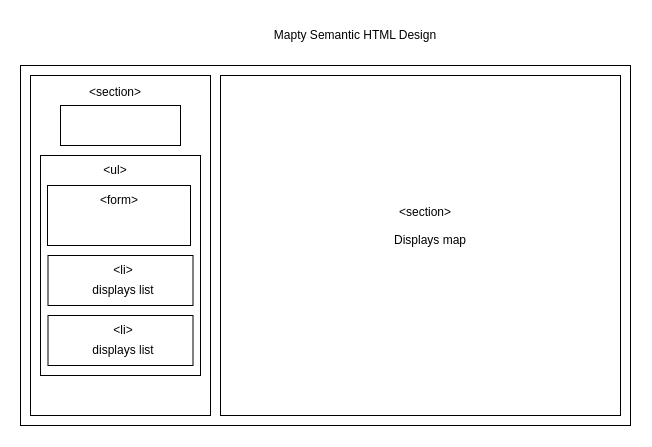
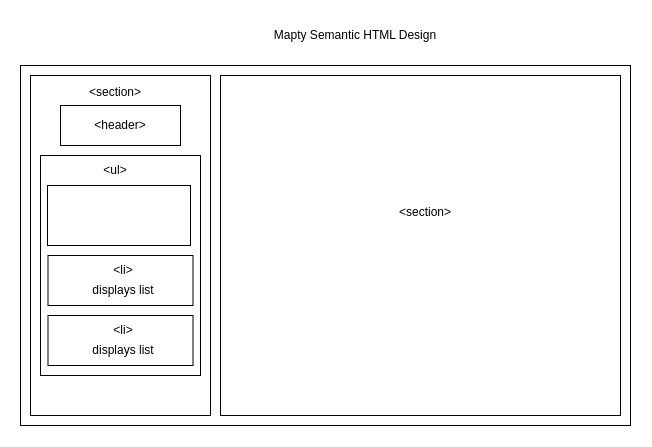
  <mxCell id="0" />
  <mxCell id="1" parent="0" />
  <mxCell id="2" value="" style="rounded=0;whiteSpace=wrap;html=1;fontFamily=Times New Roman;fontSize=18;" vertex="1" parent="1"><mxGeometry x="60" y="95" width="120" height="60" as="geometry" /></mxCell>
  <mxCell id="3" value="" style="rounded=0;whiteSpace=wrap;html=1;" vertex="1" parent="1"><mxGeometry x="20" y="65" width="610" height="360" as="geometry" /></mxCell>
  <mxCell id="4" value="" style="rounded=0;whiteSpace=wrap;html=1;fontFamily=Times New Roman;fontSize=18;" vertex="1" parent="1"><mxGeometry x="220" y="75" width="400" height="340" as="geometry" /></mxCell>
  <mxCell id="5" value="" style="rounded=0;whiteSpace=wrap;html=1;fontFamily=Times New Roman;fontSize=18;" vertex="1" parent="1"><mxGeometry x="30" y="75" width="180" height="340" as="geometry" /></mxCell>
  <mxCell id="6" value="" style="whiteSpace=wrap;html=1;fontFamily=Times New Roman;fontSize=18;" vertex="1" parent="1"><mxGeometry x="60" y="105" width="120" height="40" as="geometry" /></mxCell>
+ <mxCell id="7" value="&amp;lt;header&amp;gt;" style="text;html=1;strokeColor=none;fillColor=none;align=center;verticalAlign=middle;whiteSpace=wrap;rounded=0;" vertex="1" parent="1"><mxGeometry x="90" y="110" width="60" height="30" as="geometry" /></mxCell>
  <mxCell id="8" value="&lt;font face=&quot;Helvetica&quot; style=&quot;font-size: 12px;&quot;&gt;&amp;lt;section&amp;gt;&lt;/font&gt;" style="text;html=1;strokeColor=none;fillColor=none;align=center;verticalAlign=middle;whiteSpace=wrap;rounded=0;fontFamily=Times New Roman;fontSize=18;" vertex="1" parent="1"><mxGeometry x="70" y="75" width="90" height="30" as="geometry" /></mxCell>
- <mxCell id="9" value="Displays map" style="text;html=1;strokeColor=none;fillColor=none;align=center;verticalAlign=middle;whiteSpace=wrap;rounded=0;" vertex="1" parent="1"><mxGeometry x="380" y="225" width="100" height="30" as="geometry" /></mxCell>
  <mxCell id="10" value="" style="rounded=0;whiteSpace=wrap;html=1;fontFamily=Helvetica;fontSize=12;" vertex="1" parent="1"><mxGeometry x="40" y="155" width="160" height="220" as="geometry" /></mxCell>
  <mxCell id="11" value="" style="group" vertex="1" connectable="0" parent="1"><mxGeometry x="47.5" y="255" width="145" height="50" as="geometry" /></mxCell>
  <mxCell id="12" value="" style="rounded=0;whiteSpace=wrap;html=1;fontFamily=Helvetica;fontSize=12;" vertex="1" parent="11"><mxGeometry width="145" height="50" as="geometry" /></mxCell>
  <mxCell id="13" value="&amp;lt;li&amp;gt;" style="text;html=1;strokeColor=none;fillColor=none;align=center;verticalAlign=middle;whiteSpace=wrap;rounded=0;fontFamily=Helvetica;fontSize=12;" vertex="1" parent="11"><mxGeometry x="45" width="60" height="30" as="geometry" /></mxCell>
  <mxCell id="14" value="displays list" style="text;html=1;strokeColor=none;fillColor=none;align=center;verticalAlign=middle;whiteSpace=wrap;rounded=0;fontFamily=Helvetica;fontSize=12;" vertex="1" parent="11"><mxGeometry x="20" y="20" width="110" height="30" as="geometry" /></mxCell>
  <mxCell id="15" value="" style="group" vertex="1" connectable="0" parent="1"><mxGeometry x="47.5" y="315" width="145" height="50" as="geometry" /></mxCell>
  <mxCell id="16" value="" style="rounded=0;whiteSpace=wrap;html=1;fontFamily=Helvetica;fontSize=12;" vertex="1" parent="15"><mxGeometry width="145" height="50" as="geometry" /></mxCell>
  <mxCell id="17" value="&amp;lt;li&amp;gt;" style="text;html=1;strokeColor=none;fillColor=none;align=center;verticalAlign=middle;whiteSpace=wrap;rounded=0;fontFamily=Helvetica;fontSize=12;" vertex="1" parent="15"><mxGeometry x="45" width="60" height="30" as="geometry" /></mxCell>
  <mxCell id="18" value="displays list" style="text;html=1;strokeColor=none;fillColor=none;align=center;verticalAlign=middle;whiteSpace=wrap;rounded=0;fontFamily=Helvetica;fontSize=12;" vertex="1" parent="15"><mxGeometry x="20" y="20" width="110" height="30" as="geometry" /></mxCell>
  <mxCell id="19" value="" style="group" vertex="1" connectable="0" parent="1"><mxGeometry x="47" y="175" width="143" height="60" as="geometry" /></mxCell>
  <mxCell id="20" value="&amp;lt;ul&amp;gt;" style="text;html=1;strokeColor=none;fillColor=none;align=center;verticalAlign=middle;whiteSpace=wrap;rounded=0;fontFamily=Helvetica;fontSize=12;" vertex="1" parent="19"><mxGeometry x="38.31" y="-20" width="60" height="30" as="geometry" /></mxCell>
  <mxCell id="21" value="" style="group" vertex="1" connectable="0" parent="19"><mxGeometry y="10" width="143" height="60" as="geometry" /></mxCell>
  <mxCell id="22" value="" style="rounded=0;whiteSpace=wrap;html=1;fontFamily=Helvetica;fontSize=12;" vertex="1" parent="21"><mxGeometry width="143" height="60" as="geometry" /></mxCell>
- <mxCell id="23" value="&amp;lt;form&amp;gt;" style="text;html=1;strokeColor=none;fillColor=none;align=center;verticalAlign=middle;whiteSpace=wrap;rounded=0;fontFamily=Helvetica;fontSize=12;" vertex="1" parent="21"><mxGeometry x="44.688" width="53.625" height="30" as="geometry" /></mxCell>
  <mxCell id="24" value="&lt;font face=&quot;Helvetica&quot; style=&quot;font-size: 12px;&quot;&gt;&amp;lt;section&amp;gt;&lt;/font&gt;" style="text;html=1;strokeColor=none;fillColor=none;align=center;verticalAlign=middle;whiteSpace=wrap;rounded=0;fontFamily=Times New Roman;fontSize=18;" vertex="1" parent="1"><mxGeometry x="380" y="195" width="90" height="30" as="geometry" /></mxCell>
  <mxCell id="25" value="Mapty Semantic HTML Design" style="text;html=1;strokeColor=none;fillColor=none;align=center;verticalAlign=middle;whiteSpace=wrap;rounded=0;fontFamily=Helvetica;fontSize=12;" vertex="1" parent="1"><mxGeometry x="195" y="20" width="320" height="30" as="geometry" /></mxCell>
